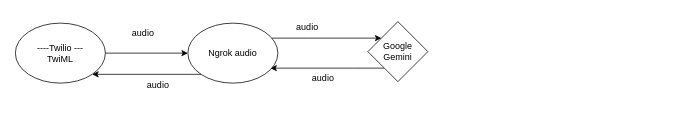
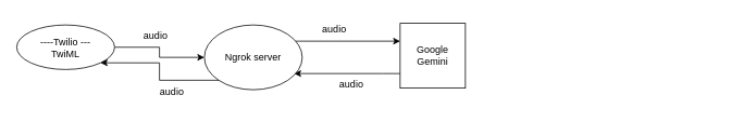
  <mxCell id="0" />
  <mxCell id="1" parent="0" />
  <mxCell id="2" value="" style="edgeStyle=orthogonalEdgeStyle;rounded=0;orthogonalLoop=1;jettySize=auto;html=1;entryX=0.917;entryY=0.75;entryDx=0;entryDy=0;entryPerimeter=0;" edge="1" parent="1" source="3" target="7"><mxGeometry relative="1" as="geometry"><Array as="points"><mxPoint x="470" y="90" /><mxPoint x="470" y="90" /></Array></mxGeometry></mxCell>
- <mxCell id="3" value="Google Gemini" style="rhombus;whiteSpace=wrap;html=1;aspect=fixed;" vertex="1" parent="1"><mxGeometry x="490" y="28" width="80" height="80" as="geometry" /></mxCell>
+ <mxCell id="3" value="Google Gemini" style="whiteSpace=wrap;html=1;aspect=fixed;" vertex="1" parent="1"><mxGeometry x="490" y="28" width="80" height="80" as="geometry" /></mxCell>
  <mxCell id="4" value="" style="edgeStyle=orthogonalEdgeStyle;rounded=0;orthogonalLoop=1;jettySize=auto;html=1;" edge="1" parent="1" source="5" target="7"><mxGeometry relative="1" as="geometry" /></mxCell>
- <mxCell id="5" value="----Twilio ---&lt;div&gt;TwiML&lt;/div&gt;" style="ellipse;whiteSpace=wrap;html=1;" vertex="1" parent="1"><mxGeometry x="20" y="30" width="120" height="80" as="geometry" /></mxCell>
+ <mxCell id="5" value="----Twilio ---&lt;div&gt;TwiML&lt;/div&gt;" style="ellipse;whiteSpace=wrap;html=1;" vertex="1" parent="1"><mxGeometry x="20" y="30" width="120" height="55" as="geometry" /></mxCell>
  <mxCell id="6" value="" style="edgeStyle=orthogonalEdgeStyle;rounded=0;orthogonalLoop=1;jettySize=auto;html=1;" edge="1" parent="1" source="7" target="3"><mxGeometry relative="1" as="geometry"><Array as="points"><mxPoint x="410" y="50" /><mxPoint x="410" y="50" /></Array></mxGeometry></mxCell>
- <mxCell id="7" value="Ngrok audio" style="ellipse;whiteSpace=wrap;html=1;" vertex="1" parent="1"><mxGeometry x="250" y="30" width="120" height="80" as="geometry" /></mxCell>
+ <mxCell id="7" value="Ngrok server" style="ellipse;whiteSpace=wrap;html=1;" vertex="1" parent="1"><mxGeometry x="250" y="30" width="120" height="80" as="geometry" /></mxCell>
  <mxCell id="8" value="audio" style="text;html=1;align=center;verticalAlign=middle;resizable=0;points=[];autosize=1;strokeColor=none;fillColor=none;" vertex="1" parent="1"><mxGeometry x="165" y="28" width="50" height="30" as="geometry" /></mxCell>
  <mxCell id="9" value="audio" style="text;html=1;align=center;verticalAlign=middle;resizable=0;points=[];autosize=1;strokeColor=none;fillColor=none;" vertex="1" parent="1"><mxGeometry x="384" y="20" width="50" height="30" as="geometry" /></mxCell>
  <mxCell id="10" value="&lt;span style=&quot;color: rgba(0, 0, 0, 0); font-family: monospace; font-size: 0px; text-align: start;&quot;&gt;%3CmxGraphModel%3E%3Croot%3E%3CmxCell%20id%3D%220%22%2F%3E%3CmxCell%20id%3D%221%22%20parent%3D%220%22%2F%3E%3CmxCell%20id%3D%222%22%20value%3D%22%22%20style%3D%22edgeStyle%3DorthogonalEdgeStyle%3Brounded%3D0%3BorthogonalLoop%3D1%3BjettySize%3Dauto%3Bhtml%3D1%3BentryX%3D0.917%3BentryY%3D0.75%3BentryDx%3D0%3BentryDy%3D0%3BentryPerimeter%3D0%3B%22%20edge%3D%221%22%20parent%3D%221%22%3E%3CmxGeometry%20relative%3D%221%22%20as%3D%22geometry%22%3E%3CmxPoint%20x%3D%22530%22%20y%3D%22300%22%20as%3D%22sourcePoint%22%2F%3E%3CmxPoint%20x%3D%22400%22%20y%3D%22300%22%20as%3D%22targetPoint%22%2F%3E%3CArray%20as%3D%22points%22%3E%3CmxPoint%20x%3D%22510%22%20y%3D%22300%22%2F%3E%3CmxPoint%20x%3D%22510%22%20y%3D%22300%22%2F%3E%3C%2FArray%3E%3C%2FmxGeometry%3E%3C%2FmxCell%3E%3C%2Froot%3E%3C%2FmxGraphModel%3E&lt;/span&gt;&lt;span style=&quot;color: rgba(0, 0, 0, 0); font-family: monospace; font-size: 0px; text-align: start;&quot;&gt;%3CmxGraphModel%3E%3Croot%3E%3CmxCell%20id%3D%220%22%2F%3E%3CmxCell%20id%3D%221%22%20parent%3D%220%22%2F%3E%3CmxCell%20id%3D%222%22%20value%3D%22%22%20style%3D%22edgeStyle%3DorthogonalEdgeStyle%3Brounded%3D0%3BorthogonalLoop%3D1%3BjettySize%3Dauto%3Bhtml%3D1%3BentryX%3D0.917%3BentryY%3D0.75%3BentryDx%3D0%3BentryDy%3D0%3BentryPerimeter%3D0%3B%22%20edge%3D%221%22%20parent%3D%221%22%3E%3CmxGeometry%20relative%3D%221%22%20as%3D%22geometry%22%3E%3CmxPoint%20x%3D%22530%22%20y%3D%22300%22%20as%3D%22sourcePoint%22%2F%3E%3CmxPoint%20x%3D%22400%22%20y%3D%22300%22%20as%3D%22targetPoint%22%2F%3E%3CArray%20as%3D%22points%22%3E%3CmxPoint%20x%3D%22510%22%20y%3D%22300%22%2F%3E%3CmxPoint%20x%3D%22510%22%20y%3D%22300%22%2F%3E%3C%2FArray%3E%3C%2FmxGeometry%3E%3C%2FmxCell%3E%3C%2Froot%3E%3C%2FmxGraphModel%3E&lt;/span&gt;" style="text;html=1;align=center;verticalAlign=middle;resizable=0;points=[];autosize=1;strokeColor=none;fillColor=none;" vertex="1" parent="1"><mxGeometry x="870" y="68" width="20" height="30" as="geometry" /></mxCell>
  <mxCell id="11" value="" style="edgeStyle=orthogonalEdgeStyle;rounded=0;orthogonalLoop=1;jettySize=auto;html=1;entryX=1;entryY=1;entryDx=0;entryDy=0;exitX=0;exitY=1;exitDx=0;exitDy=0;" edge="1" parent="1" source="7" target="5"><mxGeometry relative="1" as="geometry"><mxPoint x="230" y="90" as="sourcePoint" /><mxPoint x="370" y="100" as="targetPoint" /><Array as="points" /></mxGeometry></mxCell>
  <mxCell id="12" value="audio" style="text;html=1;align=center;verticalAlign=middle;resizable=0;points=[];autosize=1;strokeColor=none;fillColor=none;" vertex="1" parent="1"><mxGeometry x="405" y="88" width="50" height="30" as="geometry" /></mxCell>
  <mxCell id="13" value="audio" style="text;html=1;align=center;verticalAlign=middle;resizable=0;points=[];autosize=1;strokeColor=none;fillColor=none;" vertex="1" parent="1"><mxGeometry x="185" y="98" width="50" height="30" as="geometry" /></mxCell>
